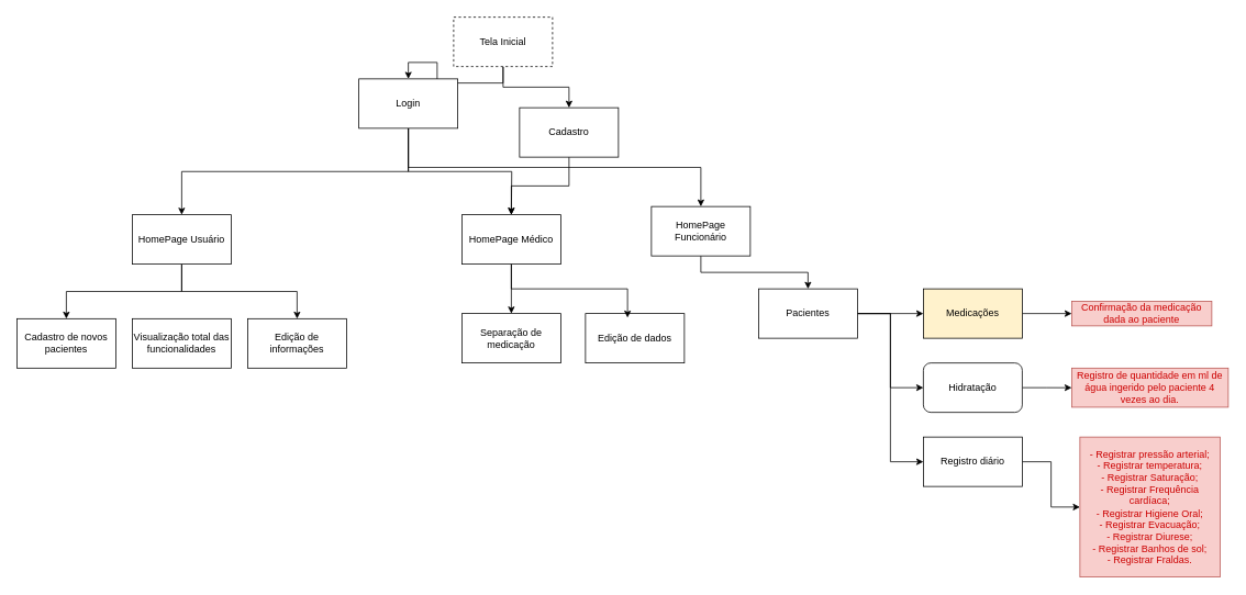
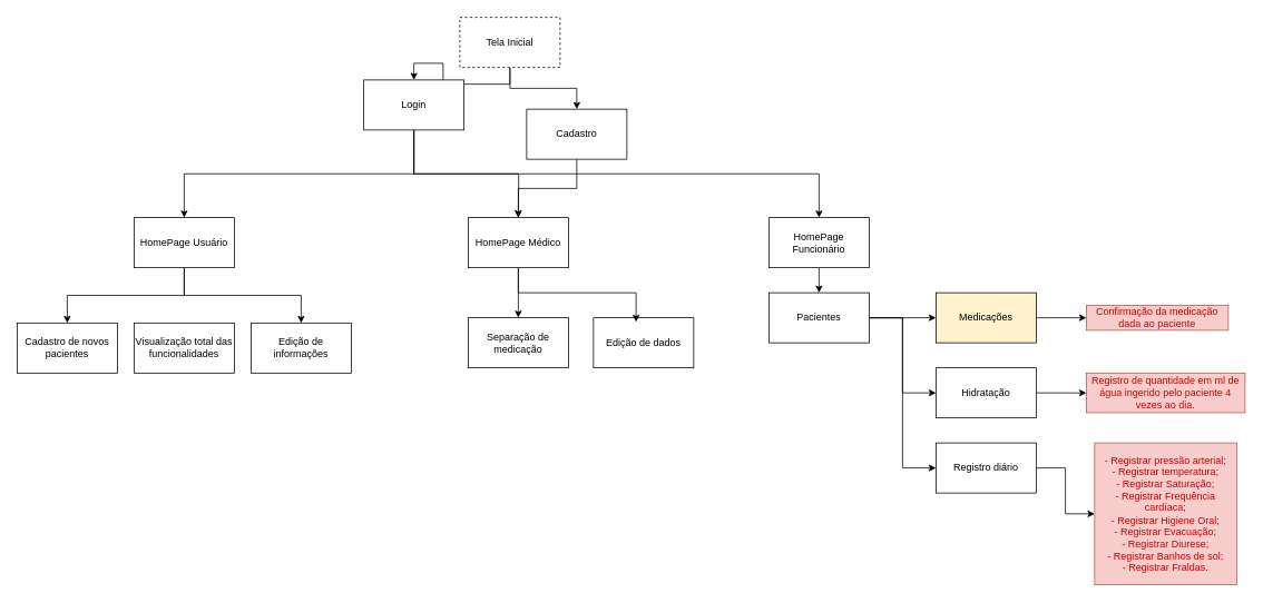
  <mxCell id="0" />
  <mxCell id="1" parent="0" />
  <mxCell id="2" style="edgeStyle=orthogonalEdgeStyle;rounded=0;orthogonalLoop=1;jettySize=auto;html=1;exitX=0.5;exitY=1;exitDx=0;exitDy=0;" edge="1" parent="1" source="4" target="8"><mxGeometry relative="1" as="geometry" /></mxCell>
  <mxCell id="3" style="edgeStyle=orthogonalEdgeStyle;rounded=0;orthogonalLoop=1;jettySize=auto;html=1;exitX=0.5;exitY=1;exitDx=0;exitDy=0;" edge="1" parent="1" source="4" target="10"><mxGeometry relative="1" as="geometry" /></mxCell>
  <mxCell id="4" value="Tela Inicial" style="rounded=0;whiteSpace=wrap;html=1;dashed=1;" parent="1" vertex="1"><mxGeometry x="550" y="20" width="120" height="60" as="geometry" /></mxCell>
  <mxCell id="5" style="edgeStyle=orthogonalEdgeStyle;rounded=0;orthogonalLoop=1;jettySize=auto;html=1;exitX=0.5;exitY=1;exitDx=0;exitDy=0;" edge="1" parent="1" source="8" target="13"><mxGeometry relative="1" as="geometry" /></mxCell>
  <mxCell id="6" style="edgeStyle=orthogonalEdgeStyle;rounded=0;orthogonalLoop=1;jettySize=auto;html=1;exitX=0.5;exitY=1;exitDx=0;exitDy=0;" edge="1" parent="1" source="8"><mxGeometry relative="1" as="geometry"><mxPoint x="620" y="260" as="targetPoint" /></mxGeometry></mxCell>
  <mxCell id="7" style="edgeStyle=orthogonalEdgeStyle;rounded=0;orthogonalLoop=1;jettySize=auto;html=1;exitX=0.5;exitY=1;exitDx=0;exitDy=0;" edge="1" parent="1" source="8" target="17"><mxGeometry relative="1" as="geometry" /></mxCell>
  <mxCell id="8" value="Login" style="rounded=0;whiteSpace=wrap;html=1;" parent="1" vertex="1"><mxGeometry x="435" y="95" width="120" height="60" as="geometry" /></mxCell>
  <mxCell id="9" style="edgeStyle=orthogonalEdgeStyle;rounded=0;orthogonalLoop=1;jettySize=auto;html=1;exitX=0.5;exitY=1;exitDx=0;exitDy=0;entryX=0.5;entryY=0;entryDx=0;entryDy=0;" edge="1" parent="1" source="10" target="15"><mxGeometry relative="1" as="geometry" /></mxCell>
  <mxCell id="10" value="Cadastro" style="rounded=0;whiteSpace=wrap;html=1;" parent="1" vertex="1"><mxGeometry x="630" y="130" width="120" height="60" as="geometry" /></mxCell>
  <mxCell id="11" style="edgeStyle=orthogonalEdgeStyle;rounded=0;orthogonalLoop=1;jettySize=auto;html=1;exitX=0.5;exitY=1;exitDx=0;exitDy=0;" edge="1" parent="1" source="13" target="33"><mxGeometry relative="1" as="geometry" /></mxCell>
  <mxCell id="12" style="edgeStyle=orthogonalEdgeStyle;rounded=0;orthogonalLoop=1;jettySize=auto;html=1;exitX=0.5;exitY=1;exitDx=0;exitDy=0;" edge="1" parent="1" source="13" target="34"><mxGeometry relative="1" as="geometry" /></mxCell>
  <mxCell id="13" value="HomePage Usuário" style="rounded=0;whiteSpace=wrap;html=1;" vertex="1" parent="1"><mxGeometry x="160" y="260" width="120" height="60" as="geometry" /></mxCell>
  <mxCell id="14" value="" style="edgeStyle=orthogonalEdgeStyle;rounded=0;orthogonalLoop=1;jettySize=auto;html=1;" edge="1" parent="1" source="15" target="31"><mxGeometry relative="1" as="geometry" /></mxCell>
  <mxCell id="15" value="HomePage Médico" style="rounded=0;whiteSpace=wrap;html=1;" vertex="1" parent="1"><mxGeometry x="560" y="260" width="120" height="60" as="geometry" /></mxCell>
  <mxCell id="16" style="edgeStyle=orthogonalEdgeStyle;rounded=0;orthogonalLoop=1;jettySize=auto;html=1;exitX=0.5;exitY=1;exitDx=0;exitDy=0;entryX=0.5;entryY=0;entryDx=0;entryDy=0;" edge="1" parent="1" source="17" target="21"><mxGeometry relative="1" as="geometry" /></mxCell>
- <mxCell id="17" value="HomePage Funcionário" style="rounded=0;whiteSpace=wrap;html=1;" vertex="1" parent="1"><mxGeometry x="790" y="250" width="120" height="60" as="geometry" /></mxCell>
+ <mxCell id="17" value="HomePage Funcionário" style="rounded=0;whiteSpace=wrap;html=1;" vertex="1" parent="1"><mxGeometry x="920" y="260" width="120" height="60" as="geometry" /></mxCell>
  <mxCell id="18" value="" style="edgeStyle=orthogonalEdgeStyle;rounded=0;orthogonalLoop=1;jettySize=auto;html=1;" edge="1" parent="1" source="21" target="23"><mxGeometry relative="1" as="geometry" /></mxCell>
  <mxCell id="19" style="edgeStyle=orthogonalEdgeStyle;rounded=0;orthogonalLoop=1;jettySize=auto;html=1;exitX=1;exitY=0.5;exitDx=0;exitDy=0;entryX=0;entryY=0.5;entryDx=0;entryDy=0;" edge="1" parent="1" source="21" target="25"><mxGeometry relative="1" as="geometry" /></mxCell>
  <mxCell id="20" style="edgeStyle=orthogonalEdgeStyle;rounded=0;orthogonalLoop=1;jettySize=auto;html=1;exitX=1;exitY=0.5;exitDx=0;exitDy=0;entryX=0;entryY=0.5;entryDx=0;entryDy=0;" edge="1" parent="1" source="21" target="27"><mxGeometry relative="1" as="geometry" /></mxCell>
  <mxCell id="21" value="Pacientes" style="rounded=0;whiteSpace=wrap;html=1;" vertex="1" parent="1"><mxGeometry x="920" y="350" width="120" height="60" as="geometry" /></mxCell>
  <mxCell id="22" style="edgeStyle=orthogonalEdgeStyle;rounded=0;orthogonalLoop=1;jettySize=auto;html=1;exitX=1;exitY=0.5;exitDx=0;exitDy=0;entryX=0;entryY=0.5;entryDx=0;entryDy=0;" edge="1" parent="1" source="23" target="28"><mxGeometry relative="1" as="geometry" /></mxCell>
  <mxCell id="23" value="Medicações" style="rounded=0;whiteSpace=wrap;html=1;fillColor=#fff2cc;" vertex="1" parent="1"><mxGeometry x="1120" y="350" width="120" height="60" as="geometry" /></mxCell>
  <mxCell id="24" style="edgeStyle=orthogonalEdgeStyle;rounded=0;orthogonalLoop=1;jettySize=auto;html=1;exitX=1;exitY=0.5;exitDx=0;exitDy=0;" edge="1" parent="1" source="25" target="29"><mxGeometry relative="1" as="geometry" /></mxCell>
- <mxCell id="25" value="Hidratação" style="whiteSpace=wrap;html=1;rounded=1;" vertex="1" parent="1"><mxGeometry x="1120" y="440" width="120" height="60" as="geometry" /></mxCell>
+ <mxCell id="25" value="Hidratação" style="rounded=0;whiteSpace=wrap;html=1;" vertex="1" parent="1"><mxGeometry x="1120" y="440" width="120" height="60" as="geometry" /></mxCell>
  <mxCell id="26" style="edgeStyle=orthogonalEdgeStyle;rounded=0;orthogonalLoop=1;jettySize=auto;html=1;exitX=1;exitY=0.5;exitDx=0;exitDy=0;entryX=0;entryY=0.5;entryDx=0;entryDy=0;" edge="1" parent="1" source="27" target="30"><mxGeometry relative="1" as="geometry" /></mxCell>
  <mxCell id="27" value="Registro diário" style="rounded=0;whiteSpace=wrap;html=1;" vertex="1" parent="1"><mxGeometry x="1120" y="530" width="120" height="60" as="geometry" /></mxCell>
  <mxCell id="28" value="Confirmação da medicação dada ao paciente" style="text;html=1;align=center;verticalAlign=middle;whiteSpace=wrap;rounded=0;fillColor=#f8cecc;strokeColor=#b85450;fontColor=#CC0000;" vertex="1" parent="1"><mxGeometry x="1300" y="365" width="170" height="30" as="geometry" /></mxCell>
  <mxCell id="29" value="Registro de quantidade em ml de água ingerido pelo paciente 4 vezes ao dia." style="text;html=1;align=center;verticalAlign=middle;whiteSpace=wrap;rounded=0;fillColor=#f8cecc;strokeColor=#b85450;fontColor=#CC0000;" vertex="1" parent="1"><mxGeometry x="1300" y="446.25" width="190" height="47.5" as="geometry" /></mxCell>
  <mxCell id="30" value="- Registrar pressão arterial;&lt;div&gt;- Registrar temperatura;&lt;/div&gt;&lt;div&gt;- Registrar Saturação;&lt;/div&gt;&lt;div&gt;- Registrar Frequência cardíaca;&lt;/div&gt;&lt;div&gt;- Registrar Higiene Oral;&lt;/div&gt;&lt;div&gt;- Registrar Evacuação;&lt;/div&gt;&lt;div&gt;- Registrar Diurese;&lt;/div&gt;&lt;div&gt;- Registrar Banhos de sol;&lt;/div&gt;&lt;div&gt;- Registrar Fraldas.&lt;/div&gt;" style="text;html=1;align=center;verticalAlign=middle;whiteSpace=wrap;rounded=0;fillColor=#f8cecc;strokeColor=#b85450;fontColor=#CC0000;" vertex="1" parent="1"><mxGeometry x="1310" y="530" width="170" height="170" as="geometry" /></mxCell>
  <mxCell id="31" value="Separação de medicação" style="rounded=0;whiteSpace=wrap;html=1;" vertex="1" parent="1"><mxGeometry x="560" y="380" width="120" height="60" as="geometry" /></mxCell>
  <mxCell id="32" value="Visualização total das funcionalidades" style="rounded=0;whiteSpace=wrap;html=1;" vertex="1" parent="1"><mxGeometry x="160" y="386.25" width="120" height="60" as="geometry" /></mxCell>
  <mxCell id="33" value="Cadastro de novos pacientes" style="rounded=0;whiteSpace=wrap;html=1;" vertex="1" parent="1"><mxGeometry x="20" y="386.25" width="120" height="60" as="geometry" /></mxCell>
  <mxCell id="34" value="Edição de informações" style="rounded=0;whiteSpace=wrap;html=1;" vertex="1" parent="1"><mxGeometry x="300" y="386.25" width="120" height="60" as="geometry" /></mxCell>
  <mxCell id="35" value="Edição de dados" style="rounded=0;whiteSpace=wrap;html=1;" vertex="1" parent="1"><mxGeometry x="710" y="380" width="120" height="60" as="geometry" /></mxCell>
  <mxCell id="36" style="edgeStyle=orthogonalEdgeStyle;rounded=0;orthogonalLoop=1;jettySize=auto;html=1;exitX=0.5;exitY=1;exitDx=0;exitDy=0;entryX=0.425;entryY=0.083;entryDx=0;entryDy=0;entryPerimeter=0;" edge="1" parent="1" source="15" target="35"><mxGeometry relative="1" as="geometry" /></mxCell>
